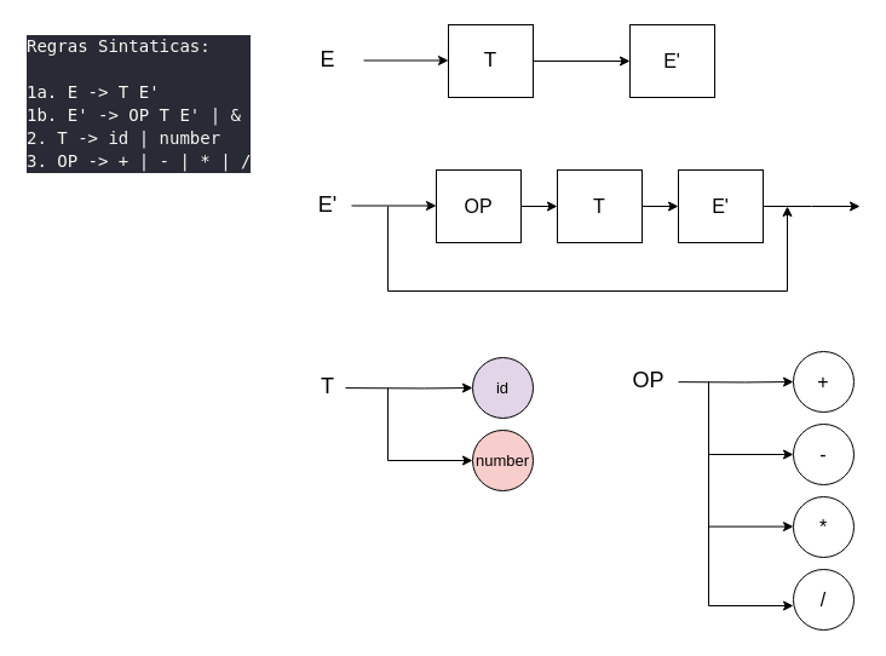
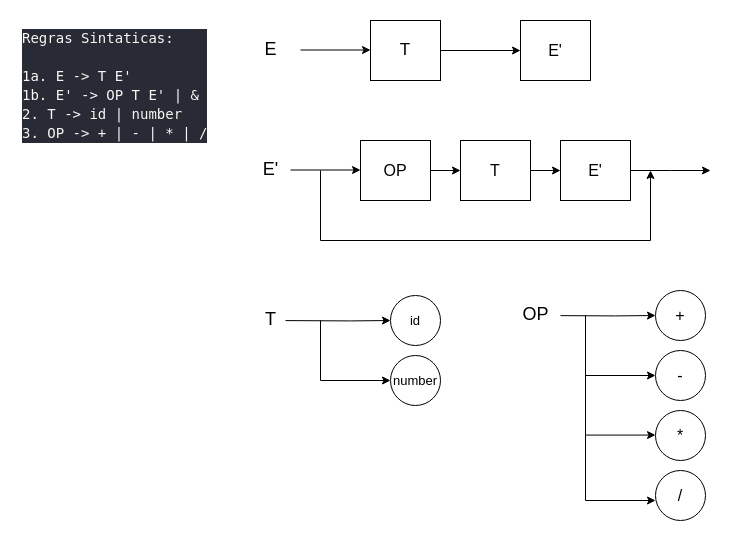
  <mxCell id="0" />
  <mxCell id="1" parent="0" />
  <mxCell id="2" value="" style="edgeStyle=orthogonalEdgeStyle;rounded=0;orthogonalLoop=1;jettySize=auto;html=1;" edge="1" parent="1" source="3" target="5"><mxGeometry relative="1" as="geometry" /></mxCell>
  <mxCell id="3" value="&lt;font style=&quot;font-size: 17px;&quot;&gt;T&lt;/font&gt;" style="rounded=0;whiteSpace=wrap;html=1;" vertex="1" parent="1"><mxGeometry x="370" y="20" width="70" height="60" as="geometry" /></mxCell>
  <mxCell id="4" value="" style="endArrow=classic;html=1;rounded=0;" edge="1" parent="1"><mxGeometry width="50" height="50" relative="1" as="geometry"><mxPoint x="300" y="49.5" as="sourcePoint" /><mxPoint x="370" y="49.5" as="targetPoint" /></mxGeometry></mxCell>
  <mxCell id="5" value="&lt;font style=&quot;font-size: 16px;&quot;&gt;E'&lt;/font&gt;" style="rounded=0;whiteSpace=wrap;html=1;" vertex="1" parent="1"><mxGeometry x="520" y="20" width="70" height="60" as="geometry" /></mxCell>
  <mxCell id="6" value="&lt;p style=&quot;line-height: 120%;&quot;&gt;&lt;font style=&quot;font-size: 18px;&quot;&gt;E&lt;/font&gt;&lt;/p&gt;" style="text;html=1;align=center;verticalAlign=middle;resizable=0;points=[];autosize=1;strokeColor=none;fillColor=none;" vertex="1" parent="1"><mxGeometry x="250" y="25" width="40" height="50" as="geometry" /></mxCell>
  <mxCell id="7" value="&lt;div style=&quot;color: rgb(248, 248, 242); background-color: rgb(40, 42, 54); font-family: &amp;quot;Fira Code&amp;quot;, &amp;quot;Droid Sans Mono&amp;quot;, &amp;quot;monospace&amp;quot;, monospace; font-size: 14px; line-height: 19px;&quot;&gt;&lt;div&gt;Regras Sintaticas:&lt;/div&gt;&lt;div&gt;&lt;br&gt;&lt;/div&gt;&lt;div&gt;1a. E -&amp;gt; T E'&lt;/div&gt;&lt;div&gt;1b. E' -&amp;gt; OP T E' | &amp;amp;&lt;/div&gt;&lt;div&gt;2.  T -&amp;gt; id | number&lt;/div&gt;&lt;div&gt;3. OP -&amp;gt; + | - | * | /&lt;/div&gt;&lt;/div&gt;" style="text;html=1;align=left;verticalAlign=middle;resizable=0;points=[];autosize=1;strokeColor=none;fillColor=none;" vertex="1" parent="1"><mxGeometry x="20" y="20" width="210" height="130" as="geometry" /></mxCell>
  <mxCell id="8" value="" style="edgeStyle=orthogonalEdgeStyle;rounded=0;orthogonalLoop=1;jettySize=auto;html=1;" edge="1" parent="1" source="9" target="12"><mxGeometry relative="1" as="geometry" /></mxCell>
  <mxCell id="9" value="&lt;font style=&quot;font-size: 16px;&quot;&gt;OP&lt;/font&gt;" style="rounded=0;whiteSpace=wrap;html=1;" vertex="1" parent="1"><mxGeometry x="360" y="140" width="70" height="60" as="geometry" /></mxCell>
  <mxCell id="10" value="" style="endArrow=classic;html=1;rounded=0;" edge="1" parent="1"><mxGeometry width="50" height="50" relative="1" as="geometry"><mxPoint x="290" y="169.5" as="sourcePoint" /><mxPoint x="360" y="169.5" as="targetPoint" /></mxGeometry></mxCell>
  <mxCell id="11" value="" style="edgeStyle=orthogonalEdgeStyle;rounded=0;orthogonalLoop=1;jettySize=auto;html=1;" edge="1" parent="1" source="12" target="16"><mxGeometry relative="1" as="geometry" /></mxCell>
  <mxCell id="12" value="&lt;font style=&quot;font-size: 16px;&quot;&gt;T&lt;/font&gt;" style="rounded=0;whiteSpace=wrap;html=1;" vertex="1" parent="1"><mxGeometry x="460" y="140" width="70" height="60" as="geometry" /></mxCell>
  <mxCell id="13" value="&lt;p style=&quot;line-height: 120%;&quot;&gt;&lt;font style=&quot;font-size: 18px;&quot;&gt;E'&lt;/font&gt;&lt;/p&gt;" style="text;html=1;align=center;verticalAlign=middle;resizable=0;points=[];autosize=1;strokeColor=none;fillColor=none;" vertex="1" parent="1"><mxGeometry x="250" y="145" width="40" height="50" as="geometry" /></mxCell>
  <mxCell id="14" value="" style="endArrow=none;html=1;rounded=0;" edge="1" parent="1"><mxGeometry width="50" height="50" relative="1" as="geometry"><mxPoint x="320" y="170" as="sourcePoint" /><mxPoint x="320" y="240" as="targetPoint" /></mxGeometry></mxCell>
  <mxCell id="15" value="" style="edgeStyle=orthogonalEdgeStyle;rounded=0;orthogonalLoop=1;jettySize=auto;html=1;" edge="1" parent="1" source="16"><mxGeometry relative="1" as="geometry"><mxPoint x="710" y="170" as="targetPoint" /></mxGeometry></mxCell>
  <mxCell id="16" value="&lt;font style=&quot;font-size: 16px;&quot;&gt;E'&lt;/font&gt;" style="rounded=0;whiteSpace=wrap;html=1;" vertex="1" parent="1"><mxGeometry x="560" y="140" width="70" height="60" as="geometry" /></mxCell>
  <mxCell id="17" value="" style="endArrow=none;html=1;rounded=0;" edge="1" parent="1"><mxGeometry width="50" height="50" relative="1" as="geometry"><mxPoint x="320" y="240" as="sourcePoint" /><mxPoint x="650" y="240" as="targetPoint" /></mxGeometry></mxCell>
  <mxCell id="18" value="" style="endArrow=classic;html=1;rounded=0;" edge="1" parent="1"><mxGeometry width="50" height="50" relative="1" as="geometry"><mxPoint x="650" y="240" as="sourcePoint" /><mxPoint x="650" y="170" as="targetPoint" /></mxGeometry></mxCell>
  <mxCell id="19" value="" style="endArrow=classic;html=1;rounded=0;" edge="1" parent="1" source="20"><mxGeometry width="50" height="50" relative="1" as="geometry"><mxPoint x="320" y="320" as="sourcePoint" /><mxPoint x="390" y="320" as="targetPoint" /><Array as="points"><mxPoint x="350" y="320.42" /></Array></mxGeometry></mxCell>
  <mxCell id="20" value="&lt;p style=&quot;line-height: 120%;&quot;&gt;&lt;span style=&quot;font-size: 18px;&quot;&gt;T&lt;/span&gt;&lt;/p&gt;" style="text;html=1;align=center;verticalAlign=middle;resizable=0;points=[];autosize=1;strokeColor=none;fillColor=none;" vertex="1" parent="1"><mxGeometry x="255" y="295" width="30" height="50" as="geometry" /></mxCell>
- <mxCell id="21" value="&lt;font style=&quot;font-size: 13px;&quot;&gt;id&lt;/font&gt;" style="ellipse;whiteSpace=wrap;html=1;aspect=fixed;fillColor=#e1d5e7;" vertex="1" parent="1"><mxGeometry x="390" y="295" width="50" height="50" as="geometry" /></mxCell>
+ <mxCell id="21" value="&lt;font style=&quot;font-size: 13px;&quot;&gt;id&lt;/font&gt;" style="ellipse;whiteSpace=wrap;html=1;aspect=fixed;" vertex="1" parent="1"><mxGeometry x="390" y="295" width="50" height="50" as="geometry" /></mxCell>
  <mxCell id="22" value="" style="endArrow=classic;html=1;rounded=0;" edge="1" parent="1"><mxGeometry width="50" height="50" relative="1" as="geometry"><mxPoint x="320" y="380" as="sourcePoint" /><mxPoint x="390" y="380" as="targetPoint" /></mxGeometry></mxCell>
  <mxCell id="23" value="" style="endArrow=none;html=1;rounded=0;" edge="1" parent="1"><mxGeometry width="50" height="50" relative="1" as="geometry"><mxPoint x="320" y="320" as="sourcePoint" /><mxPoint x="320" y="380" as="targetPoint" /></mxGeometry></mxCell>
- <mxCell id="24" value="&lt;font style=&quot;font-size: 13px;&quot;&gt;number&lt;/font&gt;" style="ellipse;whiteSpace=wrap;html=1;aspect=fixed;fillColor=#f8cecc;" vertex="1" parent="1"><mxGeometry x="390" y="355" width="50" height="50" as="geometry" /></mxCell>
+ <mxCell id="24" value="&lt;font style=&quot;font-size: 13px;&quot;&gt;number&lt;/font&gt;" style="ellipse;whiteSpace=wrap;html=1;aspect=fixed;" vertex="1" parent="1"><mxGeometry x="390" y="355" width="50" height="50" as="geometry" /></mxCell>
  <mxCell id="25" value="" style="endArrow=classic;html=1;rounded=0;" edge="1" parent="1" source="26"><mxGeometry width="50" height="50" relative="1" as="geometry"><mxPoint x="585" y="315" as="sourcePoint" /><mxPoint x="655" y="315" as="targetPoint" /><Array as="points"><mxPoint x="615" y="315.42" /></Array></mxGeometry></mxCell>
  <mxCell id="26" value="&lt;p style=&quot;line-height: 120%;&quot;&gt;&lt;span style=&quot;font-size: 18px;&quot;&gt;OP&lt;/span&gt;&lt;/p&gt;" style="text;html=1;align=center;verticalAlign=middle;resizable=0;points=[];autosize=1;strokeColor=none;fillColor=none;" vertex="1" parent="1"><mxGeometry x="510" y="290" width="50" height="50" as="geometry" /></mxCell>
  <mxCell id="27" value="+" style="ellipse;whiteSpace=wrap;html=1;aspect=fixed;fontSize=16;" vertex="1" parent="1"><mxGeometry x="655" y="290" width="50" height="50" as="geometry" /></mxCell>
  <mxCell id="28" value="" style="endArrow=classic;html=1;rounded=0;" edge="1" parent="1"><mxGeometry width="50" height="50" relative="1" as="geometry"><mxPoint x="585" y="375" as="sourcePoint" /><mxPoint x="655" y="375" as="targetPoint" /></mxGeometry></mxCell>
  <mxCell id="29" value="" style="endArrow=none;html=1;rounded=0;" edge="1" parent="1"><mxGeometry width="50" height="50" relative="1" as="geometry"><mxPoint x="585" y="315" as="sourcePoint" /><mxPoint x="585" y="500" as="targetPoint" /></mxGeometry></mxCell>
  <mxCell id="30" value="&lt;font style=&quot;font-size: 16px;&quot;&gt;-&lt;/font&gt;" style="ellipse;whiteSpace=wrap;html=1;aspect=fixed;" vertex="1" parent="1"><mxGeometry x="655" y="350" width="50" height="50" as="geometry" /></mxCell>
  <mxCell id="31" value="" style="endArrow=classic;html=1;rounded=0;" edge="1" parent="1"><mxGeometry width="50" height="50" relative="1" as="geometry"><mxPoint x="585" y="434.58" as="sourcePoint" /><mxPoint x="655" y="434.58" as="targetPoint" /></mxGeometry></mxCell>
  <mxCell id="32" value="&lt;font style=&quot;font-size: 16px;&quot;&gt;*&lt;/font&gt;" style="ellipse;whiteSpace=wrap;html=1;aspect=fixed;" vertex="1" parent="1"><mxGeometry x="655" y="410" width="50" height="50" as="geometry" /></mxCell>
  <mxCell id="33" value="" style="endArrow=classic;html=1;rounded=0;" edge="1" parent="1"><mxGeometry width="50" height="50" relative="1" as="geometry"><mxPoint x="585" y="500" as="sourcePoint" /><mxPoint x="655" y="500" as="targetPoint" /></mxGeometry></mxCell>
  <mxCell id="34" value="&lt;font style=&quot;font-size: 16px;&quot;&gt;/&lt;/font&gt;" style="ellipse;whiteSpace=wrap;html=1;aspect=fixed;" vertex="1" parent="1"><mxGeometry x="655" y="470" width="50" height="50" as="geometry" /></mxCell>
